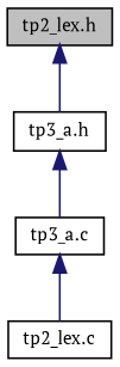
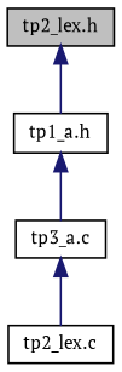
  digraph {
    fontname="PT Serif"
    node [color=black fillcolor=white fontname="PT Serif" fontsize=10 shape=record style=filled]
    edge [color=midnightblue dir=back fontname="PT Serif" fontsize=10 labelfontname=Helvetica labelfontsize=10 style=solid]
    n1 [fillcolor=grey75 fontcolor=black height=0.2 label="tp2_lex.h" width=0.4]
-   n2 [height=0.2 label="tp3_a.h" width=0.4]
+   n2 [height=0.2 label="tp1_a.h" width=0.4]
    n3 [height=0.2 label="tp2_lex.c" width=0.4]
    n4 [height=0.2 label="tp3_a.c" width=0.4]
    n1 -> n2
    n2 -> n4
    n4 -> n3
  }
